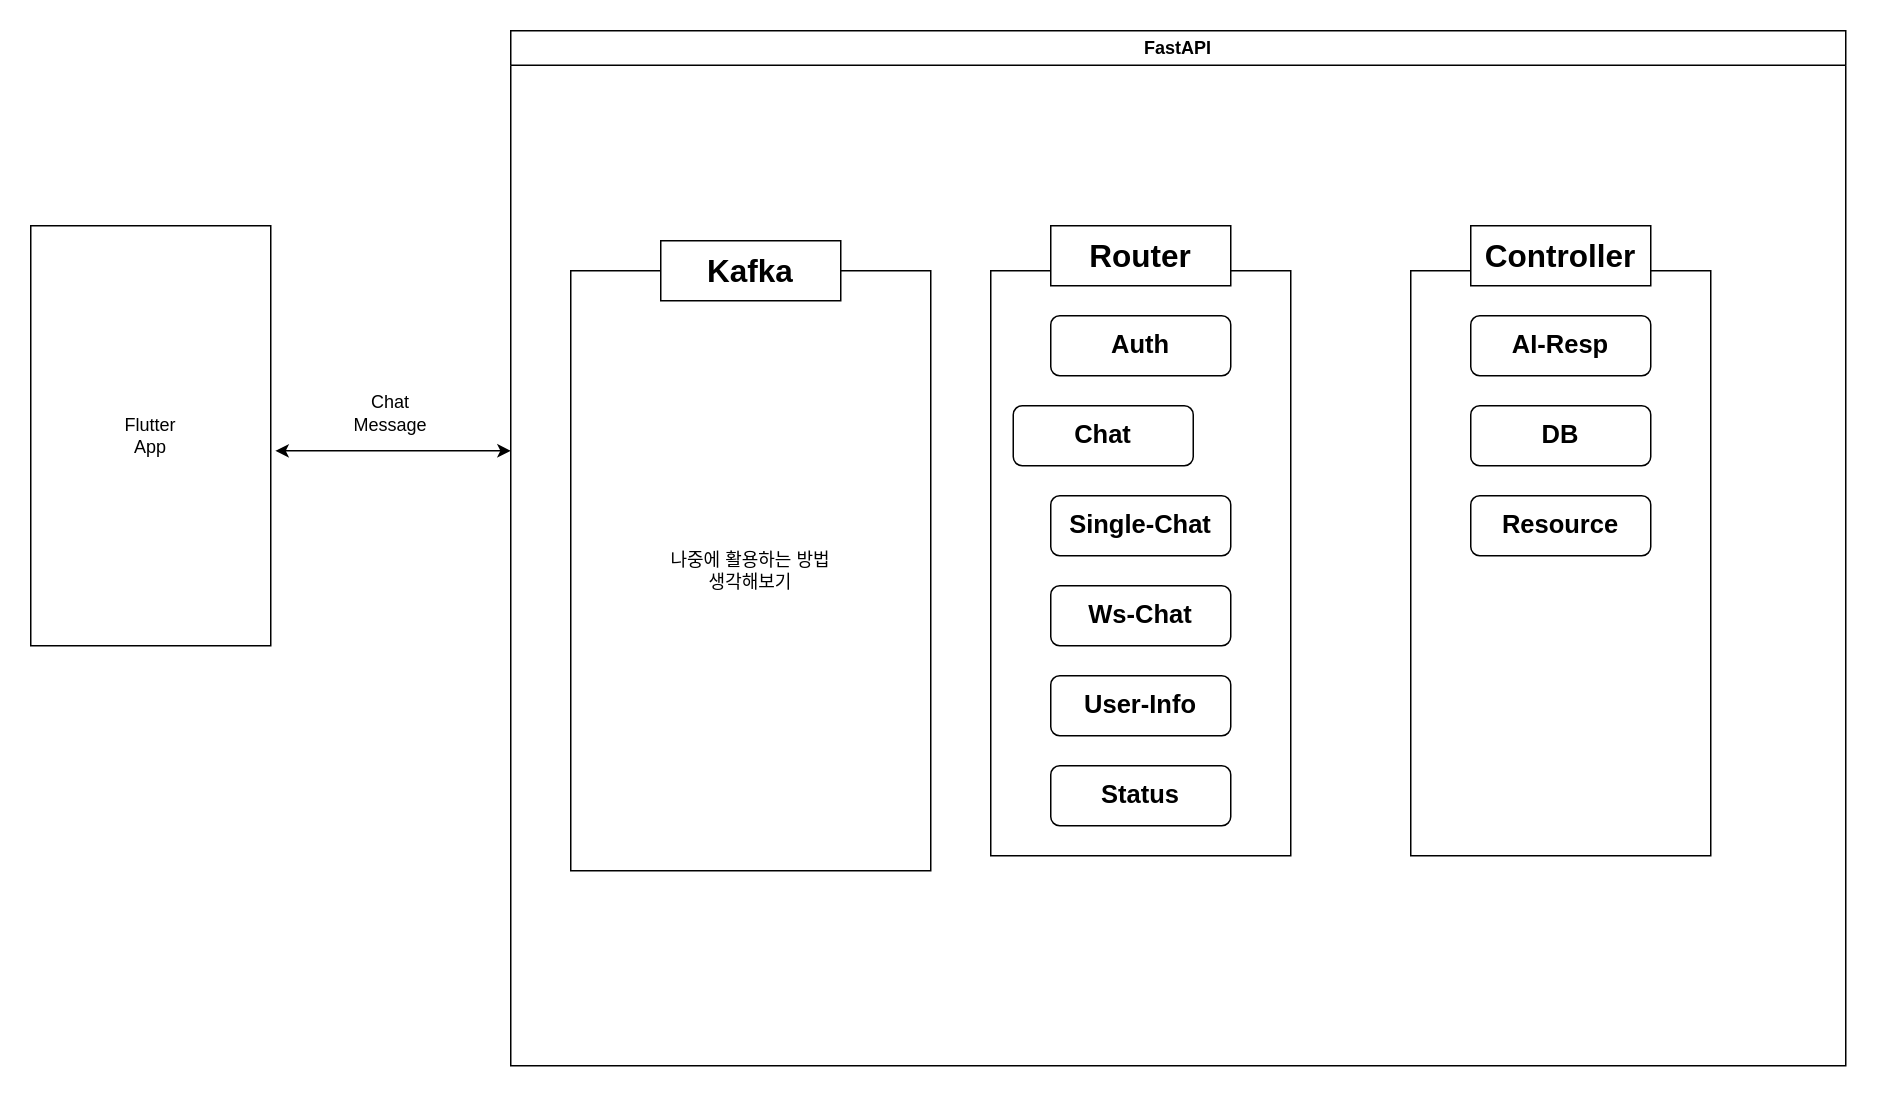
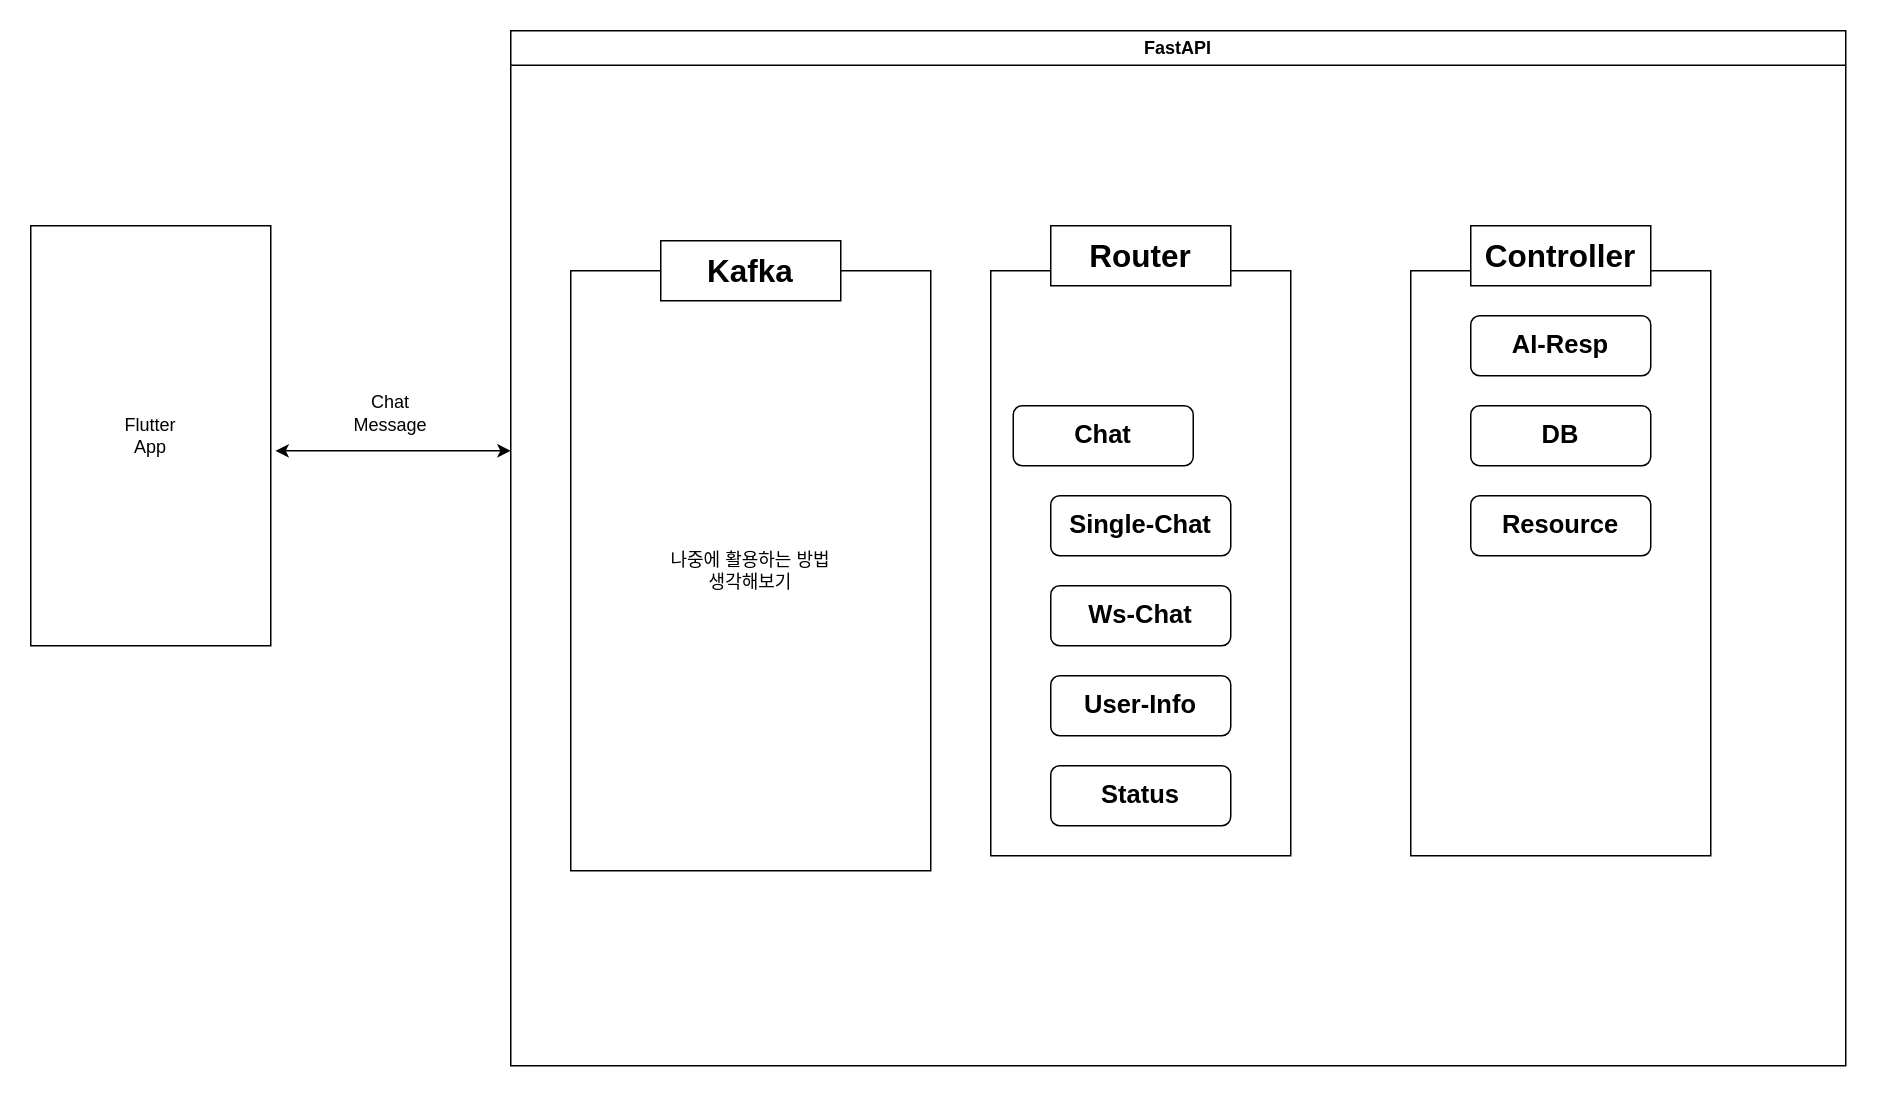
  <mxCell id="0" />
  <mxCell id="1" parent="0" />
  <mxCell id="2" value="Flutter&lt;div&gt;App&lt;/div&gt;" style="rounded=0;whiteSpace=wrap;html=1;" parent="1" vertex="1"><mxGeometry x="20" y="150" width="160" height="280" as="geometry" /></mxCell>
  <mxCell id="3" value="FastAPI" style="swimlane;whiteSpace=wrap;html=1;" parent="1" vertex="1"><mxGeometry x="340" y="20" width="890" height="690" as="geometry" /></mxCell>
  <mxCell id="4" value="" style="rounded=0;whiteSpace=wrap;html=1;" parent="3" vertex="1"><mxGeometry x="320" y="160" width="200" height="390" as="geometry" /></mxCell>
- <mxCell id="5" value="&lt;b&gt;&lt;font style=&quot;font-size: 17px;&quot;&gt;Auth&lt;/font&gt;&lt;/b&gt;" style="rounded=1;whiteSpace=wrap;html=1;" parent="3" vertex="1"><mxGeometry x="360" y="190" width="120" height="40" as="geometry" /></mxCell>
  <mxCell id="6" value="&lt;span style=&quot;font-size: 17px;&quot;&gt;&lt;b&gt;Chat&lt;/b&gt;&lt;/span&gt;" style="rounded=1;whiteSpace=wrap;html=1;" parent="3" vertex="1"><mxGeometry x="335" y="250" width="120" height="40" as="geometry" /></mxCell>
  <mxCell id="7" value="&lt;span style=&quot;font-size: 17px;&quot;&gt;&lt;b&gt;Single-Chat&lt;/b&gt;&lt;/span&gt;" style="rounded=1;whiteSpace=wrap;html=1;" parent="3" vertex="1"><mxGeometry x="360" y="310" width="120" height="40" as="geometry" /></mxCell>
  <mxCell id="8" value="&lt;span style=&quot;font-size: 17px;&quot;&gt;&lt;b&gt;Ws-Chat&lt;/b&gt;&lt;/span&gt;" style="rounded=1;whiteSpace=wrap;html=1;" parent="3" vertex="1"><mxGeometry x="360" y="370" width="120" height="40" as="geometry" /></mxCell>
  <mxCell id="9" value="&lt;span style=&quot;font-size: 17px;&quot;&gt;&lt;b&gt;User-Info&lt;/b&gt;&lt;/span&gt;" style="rounded=1;whiteSpace=wrap;html=1;" parent="3" vertex="1"><mxGeometry x="360" y="430" width="120" height="40" as="geometry" /></mxCell>
  <mxCell id="10" value="&lt;span style=&quot;font-size: 17px;&quot;&gt;&lt;b&gt;Status&lt;/b&gt;&lt;/span&gt;" style="rounded=1;whiteSpace=wrap;html=1;" parent="3" vertex="1"><mxGeometry x="360" y="490" width="120" height="40" as="geometry" /></mxCell>
  <mxCell id="11" value="&lt;b&gt;&lt;font style=&quot;font-size: 21px;&quot;&gt;Router&lt;/font&gt;&lt;/b&gt;" style="rounded=0;whiteSpace=wrap;html=1;" parent="3" vertex="1"><mxGeometry x="360" y="130" width="120" height="40" as="geometry" /></mxCell>
  <mxCell id="12" value="" style="rounded=0;whiteSpace=wrap;html=1;" vertex="1" parent="3"><mxGeometry x="600" y="160" width="200" height="390" as="geometry" /></mxCell>
  <mxCell id="13" value="&lt;b&gt;&lt;font style=&quot;font-size: 21px;&quot;&gt;Controller&lt;/font&gt;&lt;/b&gt;" style="rounded=0;whiteSpace=wrap;html=1;" vertex="1" parent="3"><mxGeometry x="640" y="130" width="120" height="40" as="geometry" /></mxCell>
  <mxCell id="14" value="&lt;b&gt;&lt;font style=&quot;font-size: 17px;&quot;&gt;AI-Resp&lt;/font&gt;&lt;/b&gt;" style="rounded=1;whiteSpace=wrap;html=1;" vertex="1" parent="3"><mxGeometry x="640" y="190" width="120" height="40" as="geometry" /></mxCell>
  <mxCell id="15" value="&lt;span style=&quot;font-size: 17px;&quot;&gt;&lt;b&gt;DB&lt;/b&gt;&lt;/span&gt;" style="rounded=1;whiteSpace=wrap;html=1;" vertex="1" parent="3"><mxGeometry x="640" y="250" width="120" height="40" as="geometry" /></mxCell>
  <mxCell id="16" value="&lt;span style=&quot;font-size: 17px;&quot;&gt;&lt;b&gt;Resource&lt;/b&gt;&lt;/span&gt;" style="rounded=1;whiteSpace=wrap;html=1;" vertex="1" parent="3"><mxGeometry x="640" y="310" width="120" height="40" as="geometry" /></mxCell>
  <mxCell id="17" value="나중에 활용하는 방법&lt;div&gt;생각해보기&lt;/div&gt;" style="rounded=0;whiteSpace=wrap;html=1;" vertex="1" parent="3"><mxGeometry x="40" y="160" width="240" height="400" as="geometry" /></mxCell>
  <mxCell id="18" value="&lt;span style=&quot;font-size: 21px;&quot;&gt;&lt;b&gt;Kafka&lt;/b&gt;&lt;/span&gt;" style="rounded=0;whiteSpace=wrap;html=1;" vertex="1" parent="3"><mxGeometry x="100" y="140" width="120" height="40" as="geometry" /></mxCell>
  <mxCell id="19" value="" style="endArrow=classic;startArrow=classic;html=1;rounded=0;exitX=1.019;exitY=0.536;exitDx=0;exitDy=0;exitPerimeter=0;" parent="1" source="2" edge="1"><mxGeometry width="50" height="50" relative="1" as="geometry"><mxPoint x="190" y="300" as="sourcePoint" /><mxPoint x="340" y="300" as="targetPoint" /></mxGeometry></mxCell>
  <mxCell id="20" value="Chat Message" style="text;html=1;align=center;verticalAlign=middle;whiteSpace=wrap;rounded=0;" parent="1" vertex="1"><mxGeometry x="230" y="260" width="60" height="30" as="geometry" /></mxCell>
